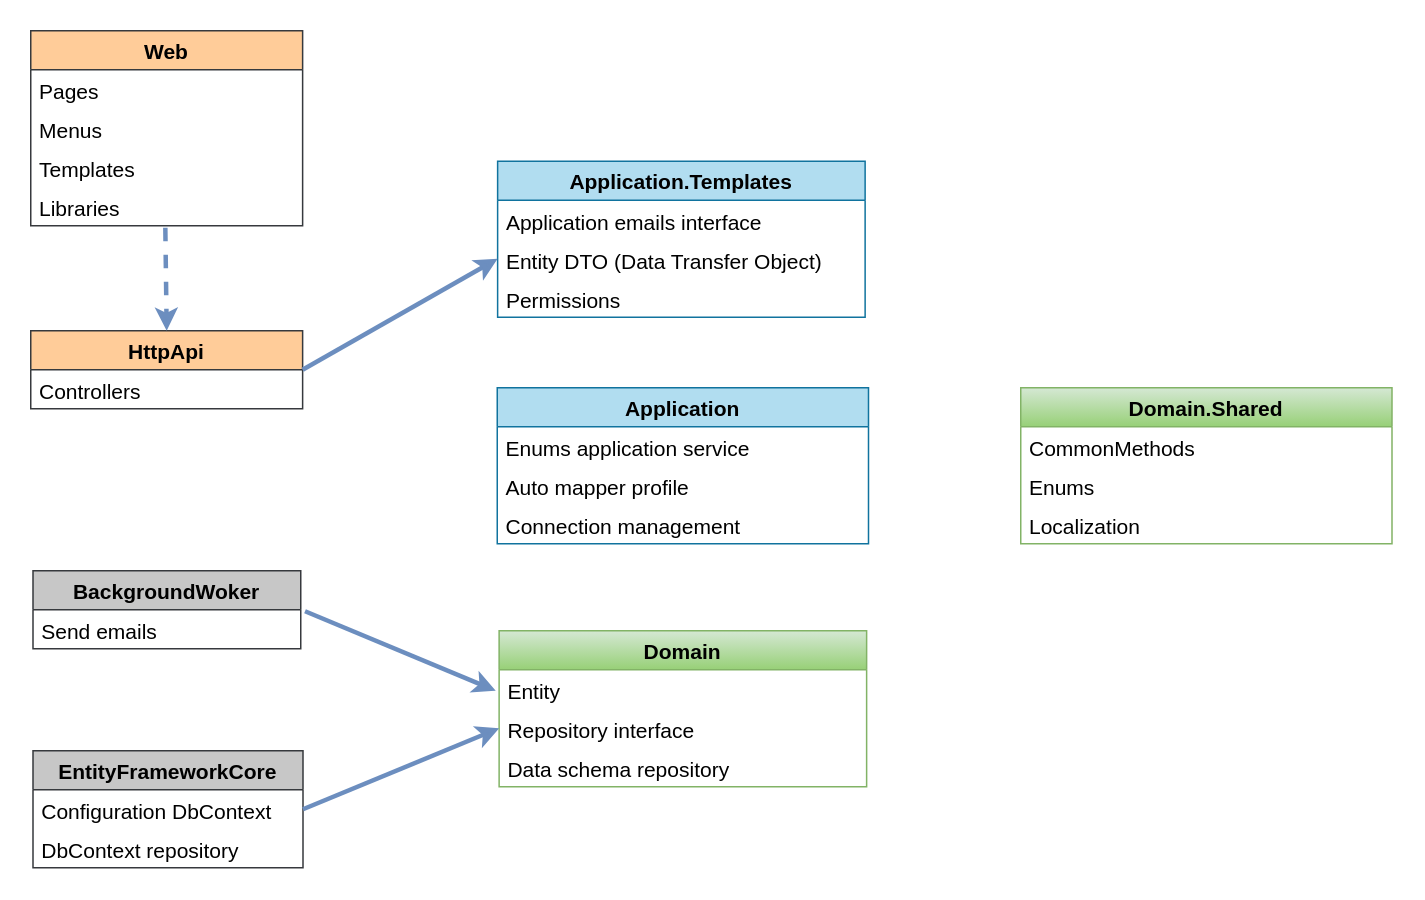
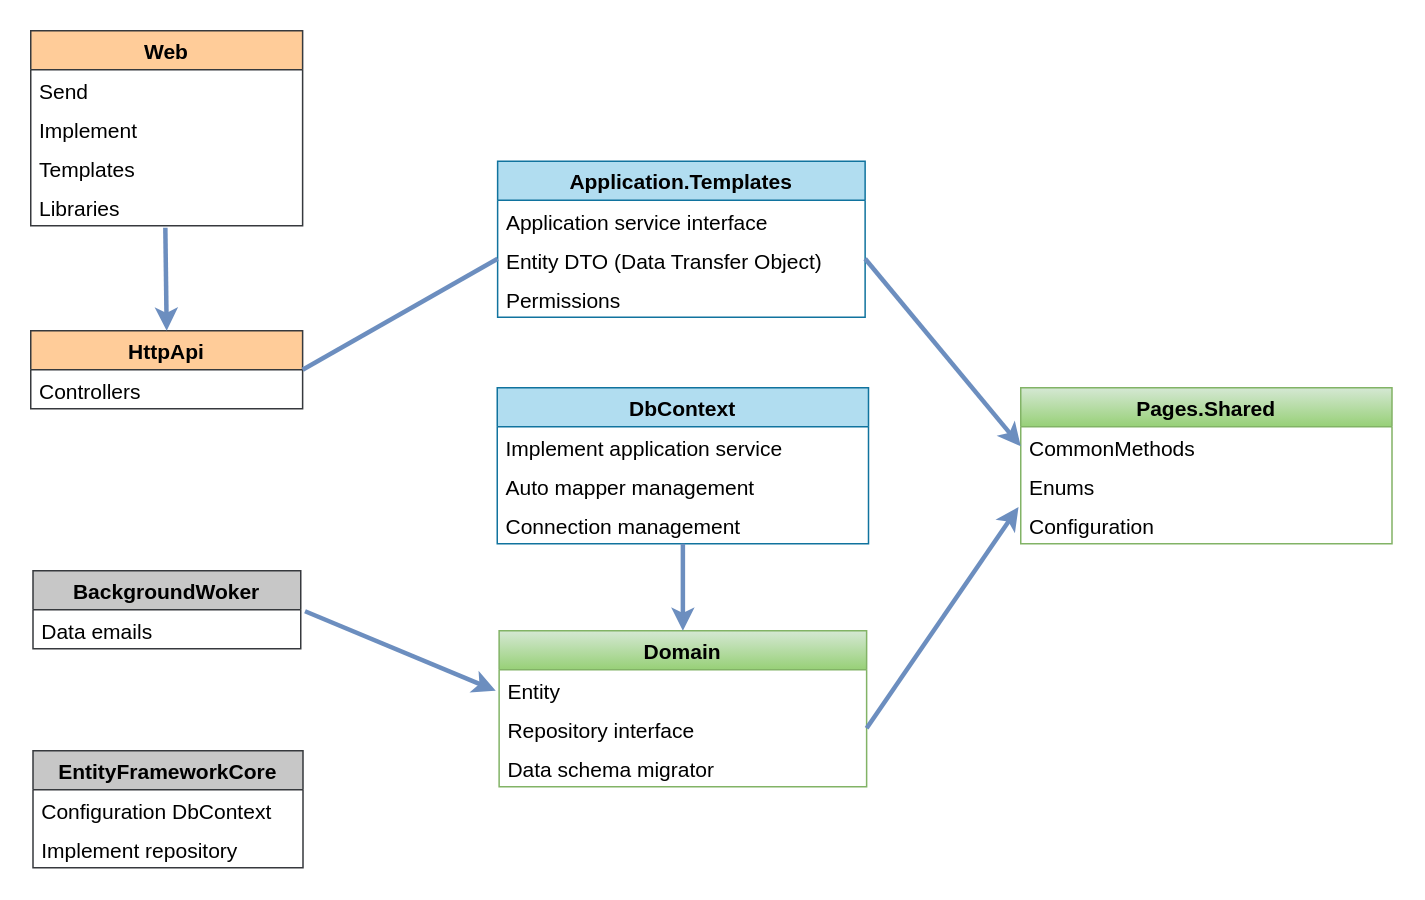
  <mxCell id="0" />
  <mxCell id="1" parent="0" />
  <mxCell id="2" value="EntityFrameworkCore" style="swimlane;fontStyle=1;childLayout=stackLayout;horizontal=1;startSize=26;horizontalStack=0;resizeParent=1;resizeParentMax=0;resizeLast=0;collapsible=1;marginBottom=0;fontSize=14;strokeColor=#36393d;fillColor=#C7C7C7;" parent="1" vertex="1"><mxGeometry x="21.5" y="500" width="180" height="78" as="geometry" /></mxCell>
  <mxCell id="3" value="Configuration DbContext" style="text;strokeColor=none;fillColor=none;align=left;verticalAlign=top;spacingLeft=4;spacingRight=4;overflow=hidden;rotatable=0;points=[[0,0.5],[1,0.5]];portConstraint=eastwest;fontSize=14;" parent="2" vertex="1"><mxGeometry y="26" width="180" height="26" as="geometry" /></mxCell>
- <mxCell id="4" value="DbContext repository" style="text;strokeColor=none;fillColor=none;align=left;verticalAlign=top;spacingLeft=4;spacingRight=4;overflow=hidden;rotatable=0;points=[[0,0.5],[1,0.5]];portConstraint=eastwest;fontSize=14;" parent="2" vertex="1"><mxGeometry y="52" width="180" height="26" as="geometry" /></mxCell>
- <mxCell id="5" value="Domain.Shared" style="swimlane;fontStyle=1;childLayout=stackLayout;horizontal=1;startSize=26;fillColor=#d5e8d4;horizontalStack=0;resizeParent=1;resizeParentMax=0;resizeLast=0;collapsible=1;marginBottom=0;fontSize=14;strokeColor=#82b366;gradientColor=#97d077;" parent="1" vertex="1"><mxGeometry x="680" y="258" width="247.5" height="104" as="geometry" /></mxCell>
+ <mxCell id="4" value="Implement repository" style="text;strokeColor=none;fillColor=none;align=left;verticalAlign=top;spacingLeft=4;spacingRight=4;overflow=hidden;rotatable=0;points=[[0,0.5],[1,0.5]];portConstraint=eastwest;fontSize=14;" parent="2" vertex="1"><mxGeometry y="52" width="180" height="26" as="geometry" /></mxCell>
+ <mxCell id="5" value="Pages.Shared" style="swimlane;fontStyle=1;childLayout=stackLayout;horizontal=1;startSize=26;fillColor=#d5e8d4;horizontalStack=0;resizeParent=1;resizeParentMax=0;resizeLast=0;collapsible=1;marginBottom=0;fontSize=14;strokeColor=#82b366;gradientColor=#97d077;" parent="1" vertex="1"><mxGeometry x="680" y="258" width="247.5" height="104" as="geometry" /></mxCell>
  <mxCell id="6" value="CommonMethods" style="text;strokeColor=none;fillColor=none;align=left;verticalAlign=top;spacingLeft=4;spacingRight=4;overflow=hidden;rotatable=0;points=[[0,0.5],[1,0.5]];portConstraint=eastwest;fontSize=14;" parent="5" vertex="1"><mxGeometry y="26" width="247.5" height="26" as="geometry" /></mxCell>
  <mxCell id="7" value="Enums" style="text;strokeColor=none;fillColor=none;align=left;verticalAlign=top;spacingLeft=4;spacingRight=4;overflow=hidden;rotatable=0;points=[[0,0.5],[1,0.5]];portConstraint=eastwest;fontSize=14;" parent="5" vertex="1"><mxGeometry y="52" width="247.5" height="26" as="geometry" /></mxCell>
- <mxCell id="8" value="Localization&#10;" style="text;strokeColor=none;fillColor=none;align=left;verticalAlign=top;spacingLeft=4;spacingRight=4;overflow=hidden;rotatable=0;points=[[0,0.5],[1,0.5]];portConstraint=eastwest;fontSize=14;" parent="5" vertex="1"><mxGeometry y="78" width="247.5" height="26" as="geometry" /></mxCell>
+ <mxCell id="8" value="Configuration&#10;" style="text;strokeColor=none;fillColor=none;align=left;verticalAlign=top;spacingLeft=4;spacingRight=4;overflow=hidden;rotatable=0;points=[[0,0.5],[1,0.5]];portConstraint=eastwest;fontSize=14;" parent="5" vertex="1"><mxGeometry y="78" width="247.5" height="26" as="geometry" /></mxCell>
  <mxCell id="9" value="Domain" style="swimlane;fontStyle=1;childLayout=stackLayout;horizontal=1;startSize=26;fillColor=#d5e8d4;horizontalStack=0;resizeParent=1;resizeParentMax=0;resizeLast=0;collapsible=1;marginBottom=0;fontSize=14;strokeColor=#82b366;gradientColor=#97d077;" parent="1" vertex="1"><mxGeometry x="332.25" y="420" width="245" height="104" as="geometry" /></mxCell>
  <mxCell id="10" value="Entity" style="text;strokeColor=none;fillColor=none;align=left;verticalAlign=top;spacingLeft=4;spacingRight=4;overflow=hidden;rotatable=0;points=[[0,0.5],[1,0.5]];portConstraint=eastwest;fontSize=14;" parent="9" vertex="1"><mxGeometry y="26" width="245" height="26" as="geometry" /></mxCell>
  <mxCell id="11" value="Repository interface" style="text;strokeColor=none;fillColor=none;align=left;verticalAlign=top;spacingLeft=4;spacingRight=4;overflow=hidden;rotatable=0;points=[[0,0.5],[1,0.5]];portConstraint=eastwest;fontSize=14;" parent="9" vertex="1"><mxGeometry y="52" width="245" height="26" as="geometry" /></mxCell>
- <mxCell id="12" value="Data schema repository" style="text;strokeColor=none;fillColor=none;align=left;verticalAlign=top;spacingLeft=4;spacingRight=4;overflow=hidden;rotatable=0;points=[[0,0.5],[1,0.5]];portConstraint=eastwest;fontSize=14;" parent="9" vertex="1"><mxGeometry y="78" width="245" height="26" as="geometry" /></mxCell>
- <mxCell id="13" value="Application" style="swimlane;fontStyle=1;childLayout=stackLayout;horizontal=1;startSize=26;fillColor=#b1ddf0;horizontalStack=0;resizeParent=1;resizeParentMax=0;resizeLast=0;collapsible=1;marginBottom=0;fontSize=14;strokeColor=#10739e;" parent="1" vertex="1"><mxGeometry x="331" y="258" width="247.5" height="104" as="geometry" /></mxCell>
- <mxCell id="14" value="Enums application service" style="text;strokeColor=none;fillColor=none;align=left;verticalAlign=top;spacingLeft=4;spacingRight=4;overflow=hidden;rotatable=0;points=[[0,0.5],[1,0.5]];portConstraint=eastwest;fontSize=14;" parent="13" vertex="1"><mxGeometry y="26" width="247.5" height="26" as="geometry" /></mxCell>
- <mxCell id="15" value="Auto mapper profile" style="text;strokeColor=none;fillColor=none;align=left;verticalAlign=top;spacingLeft=4;spacingRight=4;overflow=hidden;rotatable=0;points=[[0,0.5],[1,0.5]];portConstraint=eastwest;fontSize=14;" parent="13" vertex="1"><mxGeometry y="52" width="247.5" height="26" as="geometry" /></mxCell>
+ <mxCell id="12" value="Data schema migrator" style="text;strokeColor=none;fillColor=none;align=left;verticalAlign=top;spacingLeft=4;spacingRight=4;overflow=hidden;rotatable=0;points=[[0,0.5],[1,0.5]];portConstraint=eastwest;fontSize=14;" parent="9" vertex="1"><mxGeometry y="78" width="245" height="26" as="geometry" /></mxCell>
+ <mxCell id="13" value="DbContext" style="swimlane;fontStyle=1;childLayout=stackLayout;horizontal=1;startSize=26;fillColor=#b1ddf0;horizontalStack=0;resizeParent=1;resizeParentMax=0;resizeLast=0;collapsible=1;marginBottom=0;fontSize=14;strokeColor=#10739e;" parent="1" vertex="1"><mxGeometry x="331" y="258" width="247.5" height="104" as="geometry" /></mxCell>
+ <mxCell id="14" value="Implement application service" style="text;strokeColor=none;fillColor=none;align=left;verticalAlign=top;spacingLeft=4;spacingRight=4;overflow=hidden;rotatable=0;points=[[0,0.5],[1,0.5]];portConstraint=eastwest;fontSize=14;" parent="13" vertex="1"><mxGeometry y="26" width="247.5" height="26" as="geometry" /></mxCell>
+ <mxCell id="15" value="Auto mapper management" style="text;strokeColor=none;fillColor=none;align=left;verticalAlign=top;spacingLeft=4;spacingRight=4;overflow=hidden;rotatable=0;points=[[0,0.5],[1,0.5]];portConstraint=eastwest;fontSize=14;" parent="13" vertex="1"><mxGeometry y="52" width="247.5" height="26" as="geometry" /></mxCell>
  <mxCell id="16" value="Connection management" style="text;strokeColor=none;fillColor=none;align=left;verticalAlign=top;spacingLeft=4;spacingRight=4;overflow=hidden;rotatable=0;points=[[0,0.5],[1,0.5]];portConstraint=eastwest;fontSize=14;" parent="13" vertex="1"><mxGeometry y="78" width="247.5" height="26" as="geometry" /></mxCell>
  <mxCell id="17" value="Application.Templates" style="swimlane;fontStyle=1;childLayout=stackLayout;horizontal=1;startSize=26;fillColor=#b1ddf0;horizontalStack=0;resizeParent=1;resizeParentMax=0;resizeLast=0;collapsible=1;marginBottom=0;fontSize=14;strokeColor=#10739e;" parent="1" vertex="1"><mxGeometry x="331.25" y="107" width="245" height="104" as="geometry" /></mxCell>
- <mxCell id="18" value="Application emails interface" style="text;strokeColor=none;fillColor=none;align=left;verticalAlign=top;spacingLeft=4;spacingRight=4;overflow=hidden;rotatable=0;points=[[0,0.5],[1,0.5]];portConstraint=eastwest;fontSize=14;" parent="17" vertex="1"><mxGeometry y="26" width="245" height="26" as="geometry" /></mxCell>
+ <mxCell id="18" value="Application service interface" style="text;strokeColor=none;fillColor=none;align=left;verticalAlign=top;spacingLeft=4;spacingRight=4;overflow=hidden;rotatable=0;points=[[0,0.5],[1,0.5]];portConstraint=eastwest;fontSize=14;" parent="17" vertex="1"><mxGeometry y="26" width="245" height="26" as="geometry" /></mxCell>
  <mxCell id="19" value="Entity DTO (Data Transfer Object)" style="text;strokeColor=none;fillColor=none;align=left;verticalAlign=top;spacingLeft=4;spacingRight=4;overflow=hidden;rotatable=0;points=[[0,0.5],[1,0.5]];portConstraint=eastwest;fontSize=14;" parent="17" vertex="1"><mxGeometry y="52" width="245" height="26" as="geometry" /></mxCell>
  <mxCell id="20" value="Permissions" style="text;strokeColor=none;fillColor=none;align=left;verticalAlign=top;spacingLeft=4;spacingRight=4;overflow=hidden;rotatable=0;points=[[0,0.5],[1,0.5]];portConstraint=eastwest;fontSize=14;" parent="17" vertex="1"><mxGeometry y="78" width="245" height="26" as="geometry" /></mxCell>
  <mxCell id="21" value="Web" style="swimlane;fontStyle=1;childLayout=stackLayout;horizontal=1;startSize=26;fillColor=#ffcc99;horizontalStack=0;resizeParent=1;resizeParentMax=0;resizeLast=0;collapsible=1;marginBottom=0;fontSize=14;strokeColor=#36393d;" parent="1" vertex="1"><mxGeometry x="20" y="20" width="181.25" height="130" as="geometry" /></mxCell>
- <mxCell id="22" value="Pages" style="text;strokeColor=none;fillColor=none;align=left;verticalAlign=top;spacingLeft=4;spacingRight=4;overflow=hidden;rotatable=0;points=[[0,0.5],[1,0.5]];portConstraint=eastwest;fontSize=14;" parent="21" vertex="1"><mxGeometry y="26" width="181.25" height="26" as="geometry" /></mxCell>
- <mxCell id="23" value="Menus" style="text;strokeColor=none;fillColor=none;align=left;verticalAlign=top;spacingLeft=4;spacingRight=4;overflow=hidden;rotatable=0;points=[[0,0.5],[1,0.5]];portConstraint=eastwest;fontSize=14;" parent="21" vertex="1"><mxGeometry y="52" width="181.25" height="26" as="geometry" /></mxCell>
+ <mxCell id="22" value="Send" style="text;strokeColor=none;fillColor=none;align=left;verticalAlign=top;spacingLeft=4;spacingRight=4;overflow=hidden;rotatable=0;points=[[0,0.5],[1,0.5]];portConstraint=eastwest;fontSize=14;" parent="21" vertex="1"><mxGeometry y="26" width="181.25" height="26" as="geometry" /></mxCell>
+ <mxCell id="23" value="Implement" style="text;strokeColor=none;fillColor=none;align=left;verticalAlign=top;spacingLeft=4;spacingRight=4;overflow=hidden;rotatable=0;points=[[0,0.5],[1,0.5]];portConstraint=eastwest;fontSize=14;" parent="21" vertex="1"><mxGeometry y="52" width="181.25" height="26" as="geometry" /></mxCell>
  <mxCell id="24" value="Templates" style="text;strokeColor=none;fillColor=none;align=left;verticalAlign=top;spacingLeft=4;spacingRight=4;overflow=hidden;rotatable=0;points=[[0,0.5],[1,0.5]];portConstraint=eastwest;fontSize=14;" parent="21" vertex="1"><mxGeometry y="78" width="181.25" height="26" as="geometry" /></mxCell>
  <mxCell id="25" value="Libraries" style="text;strokeColor=none;fillColor=none;align=left;verticalAlign=top;spacingLeft=4;spacingRight=4;overflow=hidden;rotatable=0;points=[[0,0.5],[1,0.5]];portConstraint=eastwest;fontSize=14;" parent="21" vertex="1"><mxGeometry y="104" width="181.25" height="26" as="geometry" /></mxCell>
  <mxCell id="26" value="HttpApi" style="swimlane;fontStyle=1;childLayout=stackLayout;horizontal=1;startSize=26;fillColor=#ffcc99;horizontalStack=0;resizeParent=1;resizeParentMax=0;resizeLast=0;collapsible=1;marginBottom=0;fontSize=14;strokeColor=#36393d;" parent="1" vertex="1"><mxGeometry x="20" y="220" width="181.25" height="52" as="geometry" /></mxCell>
  <mxCell id="27" value="Controllers" style="text;strokeColor=none;fillColor=none;align=left;verticalAlign=top;spacingLeft=4;spacingRight=4;overflow=hidden;rotatable=0;points=[[0,0.5],[1,0.5]];portConstraint=eastwest;fontSize=14;" parent="26" vertex="1"><mxGeometry y="26" width="181.25" height="26" as="geometry" /></mxCell>
- <mxCell id="28" style="edgeStyle=none;rounded=0;orthogonalLoop=1;jettySize=auto;html=1;exitX=1;exitY=0.5;exitDx=0;exitDy=0;entryX=0;entryY=0.5;entryDx=0;entryDy=0;strokeWidth=3;fontSize=18;fillColor=#dae8fc;strokeColor=#6c8ebf;" parent="1" source="26" target="19" edge="1"><mxGeometry relative="1" as="geometry" /></mxCell>
- <mxCell id="32" style="edgeStyle=none;rounded=0;orthogonalLoop=1;jettySize=auto;html=1;exitX=1;exitY=0.5;exitDx=0;exitDy=0;entryX=0;entryY=0.5;entryDx=0;entryDy=0;strokeWidth=3;fontSize=18;fillColor=#dae8fc;strokeColor=#6c8ebf;" parent="1" source="3" target="11" edge="1"><mxGeometry relative="1" as="geometry" /></mxCell>
+ <mxCell id="28" style="edgeStyle=none;rounded=0;orthogonalLoop=1;jettySize=auto;html=1;exitX=1;exitY=0.5;exitDx=0;exitDy=0;entryX=0;entryY=0.5;entryDx=0;entryDy=0;strokeWidth=3;fontSize=18;fillColor=#dae8fc;strokeColor=#6c8ebf;endArrow=none;" parent="1" source="26" target="19" edge="1"><mxGeometry relative="1" as="geometry" /></mxCell>
+ <mxCell id="29" style="edgeStyle=none;rounded=0;orthogonalLoop=1;jettySize=auto;html=1;entryX=0.5;entryY=0;entryDx=0;entryDy=0;strokeWidth=3;fontSize=18;fillColor=#dae8fc;strokeColor=#6c8ebf;" parent="1" source="16" target="9" edge="1"><mxGeometry relative="1" as="geometry" /></mxCell>
+ <mxCell id="30" style="edgeStyle=none;rounded=0;orthogonalLoop=1;jettySize=auto;html=1;exitX=1;exitY=0.5;exitDx=0;exitDy=0;entryX=0;entryY=0.5;entryDx=0;entryDy=0;strokeWidth=3;fontSize=18;fillColor=#dae8fc;strokeColor=#6c8ebf;" parent="1" source="19" target="6" edge="1"><mxGeometry relative="1" as="geometry" /></mxCell>
+ <mxCell id="31" style="edgeStyle=none;rounded=0;orthogonalLoop=1;jettySize=auto;html=1;exitX=1;exitY=0.5;exitDx=0;exitDy=0;entryX=-0.006;entryY=1.06;entryDx=0;entryDy=0;strokeWidth=3;fontSize=18;fillColor=#dae8fc;strokeColor=#6c8ebf;entryPerimeter=0;" parent="1" source="11" target="7" edge="1"><mxGeometry relative="1" as="geometry" /></mxCell>
  <mxCell id="33" style="edgeStyle=none;rounded=0;orthogonalLoop=1;jettySize=auto;html=1;exitX=1.016;exitY=0.038;exitDx=0;exitDy=0;strokeWidth=3;fontSize=18;fillColor=#dae8fc;strokeColor=#6c8ebf;exitPerimeter=0;" parent="1" source="35" edge="1"><mxGeometry relative="1" as="geometry"><mxPoint x="330" y="460" as="targetPoint" /></mxGeometry></mxCell>
  <mxCell id="34" value="BackgroundWoker" style="swimlane;fontStyle=1;childLayout=stackLayout;horizontal=1;startSize=26;horizontalStack=0;resizeParent=1;resizeParentMax=0;resizeLast=0;collapsible=1;marginBottom=0;fontSize=14;strokeColor=#36393d;fillColor=#C7C7C7;" parent="1" vertex="1"><mxGeometry x="21.5" y="380" width="178.5" height="52" as="geometry" /></mxCell>
- <mxCell id="35" value="Send emails" style="text;align=left;verticalAlign=top;spacingLeft=4;spacingRight=4;overflow=hidden;rotatable=0;points=[[0,0.5],[1,0.5]];portConstraint=eastwest;fontSize=14;" parent="34" vertex="1"><mxGeometry y="26" width="178.5" height="26" as="geometry" /></mxCell>
- <mxCell id="36" style="edgeStyle=none;rounded=0;orthogonalLoop=1;jettySize=auto;html=1;exitX=0.495;exitY=1.051;exitDx=0;exitDy=0;entryX=0.5;entryY=0;entryDx=0;entryDy=0;strokeWidth=3;fontSize=18;exitPerimeter=0;fillColor=#dae8fc;strokeColor=#6c8ebf;dashed=1;" parent="1" source="25" target="26" edge="1"><mxGeometry relative="1" as="geometry"><mxPoint x="207.806" y="104.854" as="sourcePoint" /><mxPoint x="341.25" y="156" as="targetPoint" /></mxGeometry></mxCell>
+ <mxCell id="35" value="Data emails" style="text;align=left;verticalAlign=top;spacingLeft=4;spacingRight=4;overflow=hidden;rotatable=0;points=[[0,0.5],[1,0.5]];portConstraint=eastwest;fontSize=14;" parent="34" vertex="1"><mxGeometry y="26" width="178.5" height="26" as="geometry" /></mxCell>
+ <mxCell id="36" style="edgeStyle=none;rounded=0;orthogonalLoop=1;jettySize=auto;html=1;exitX=0.495;exitY=1.051;exitDx=0;exitDy=0;entryX=0.5;entryY=0;entryDx=0;entryDy=0;strokeWidth=3;fontSize=18;exitPerimeter=0;fillColor=#dae8fc;strokeColor=#6c8ebf;" parent="1" source="25" target="26" edge="1"><mxGeometry relative="1" as="geometry"><mxPoint x="207.806" y="104.854" as="sourcePoint" /><mxPoint x="341.25" y="156" as="targetPoint" /></mxGeometry></mxCell>
